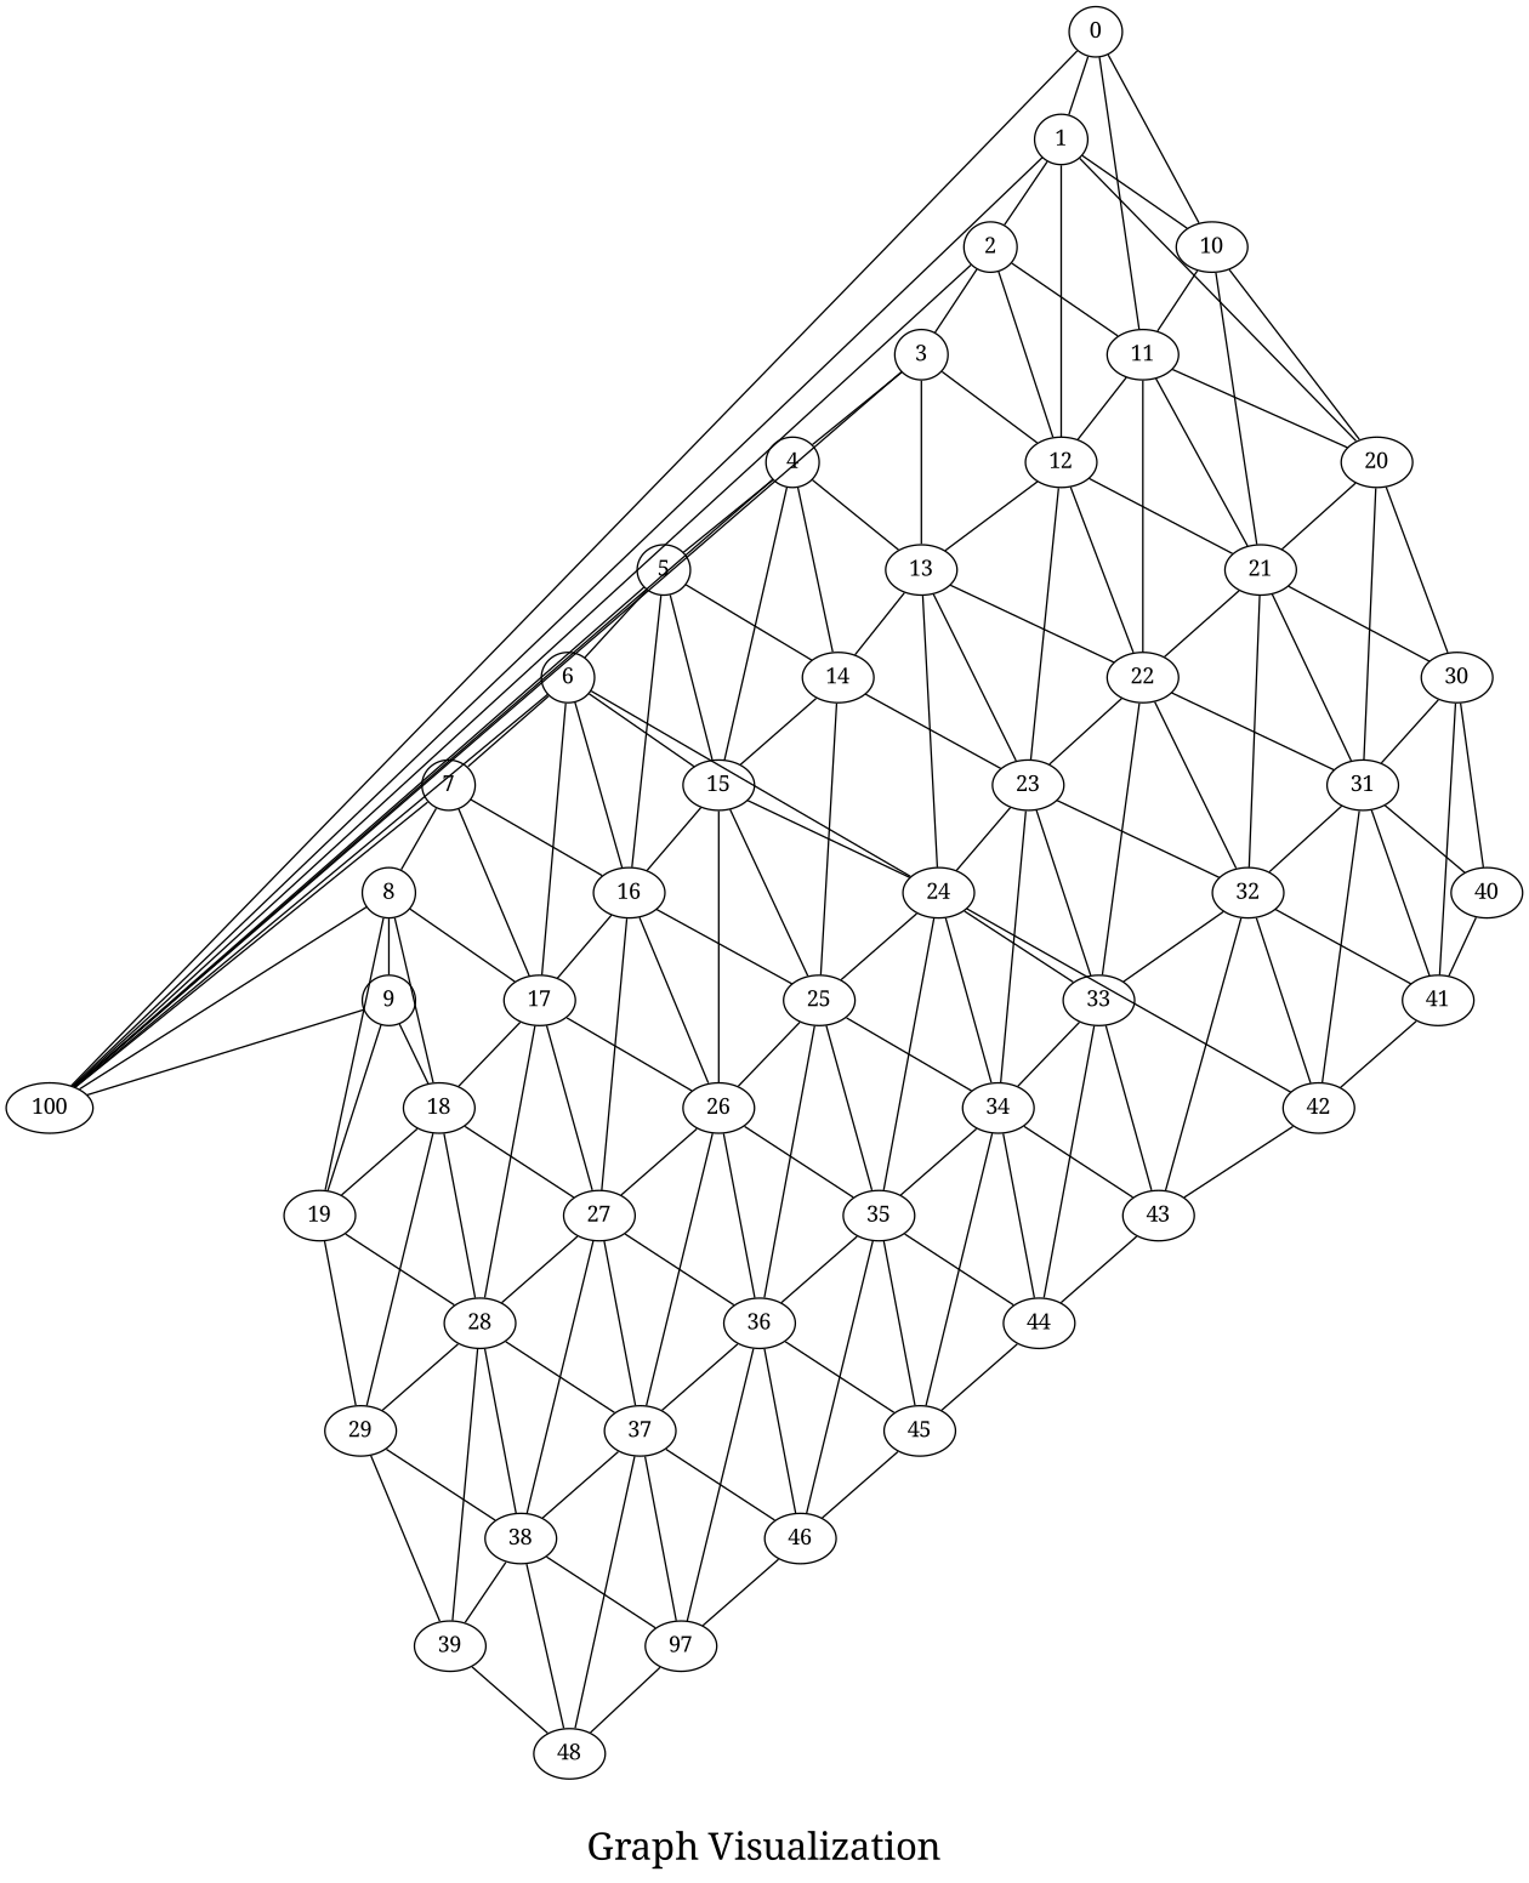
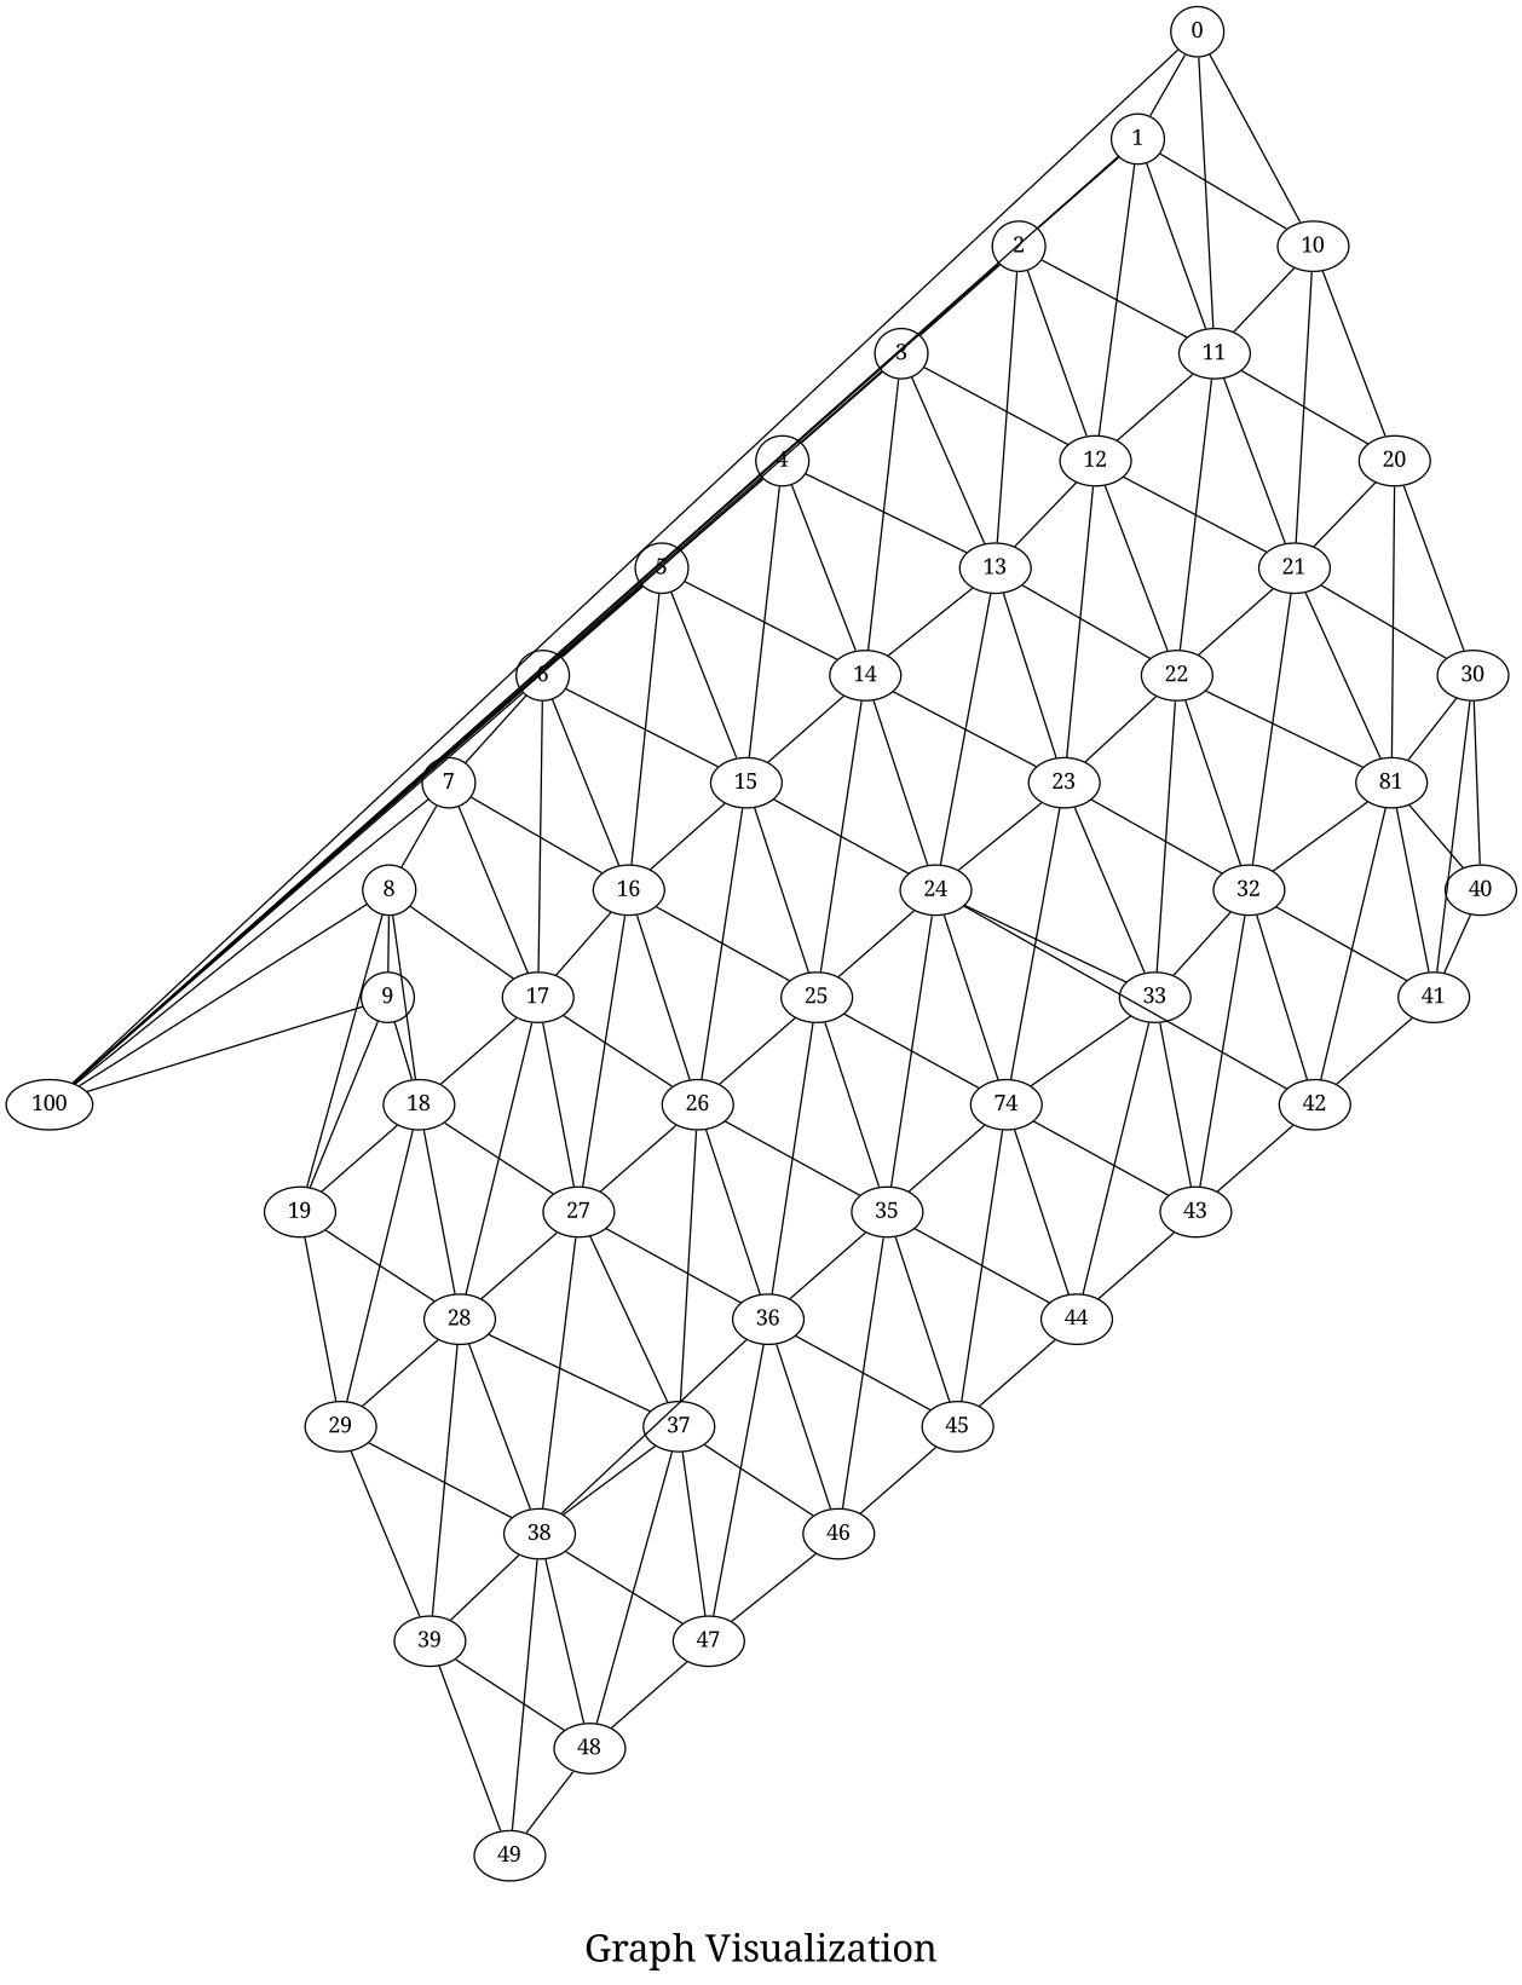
  graph {
    fontname="Noto Serif"
    fontsize=24
    label="\nGraph Visualization\n"
    splines=false
    node [fontname="Noto Serif" shape=ellipse]
    edge [fontname="Noto Serif"]
    0 [height=0.3 width=0.3]
    1 [height=0.3 width=0.3]
    10 [height=0.3 width=0.3]
    11 [height=0.3 width=0.3]
    100 [height=0.3 width=0.3]
    2 [height=0.3 width=0.3]
    12 [height=0.3 width=0.3]
    20 [height=0.3 width=0.3]
    21 [height=0.3 width=0.3]
    22 [height=0.3 width=0.3]
    3 [height=0.3 width=0.3]
    13 [height=0.3 width=0.3]
    23 [height=0.3 width=0.3]
    4 [height=0.3 width=0.3]
    14 [height=0.3 width=0.3]
    24 [height=0.3 width=0.3]
    5 [height=0.3 width=0.3]
    15 [height=0.3 width=0.3]
    25 [height=0.3 width=0.3]
    6 [height=0.3 width=0.3]
    16 [height=0.3 width=0.3]
    26 [height=0.3 width=0.3]
    7 [height=0.3 width=0.3]
    17 [height=0.3 width=0.3]
    27 [height=0.3 width=0.3]
    8 [height=0.3 width=0.3]
    18 [height=0.3 width=0.3]
    28 [height=0.3 width=0.3]
    9 [height=0.3 width=0.3]
    19 [height=0.3 width=0.3]
    29 [height=0.3 width=0.3]
    30 [height=0.3 width=0.3]
-   31 [height=0.3 width=0.3]
+   31 [height=0.3 width=0.3 label=81]
    32 [height=0.3 width=0.3]
    33 [height=0.3 width=0.3]
-   34 [height=0.3 width=0.3]
+   34 [height=0.3 width=0.3 label=74]
    35 [height=0.3 width=0.3]
    42 [height=0.3 width=0.3]
    36 [height=0.3 width=0.3]
    37 [height=0.3 width=0.3]
    38 [height=0.3 width=0.3]
    39 [height=0.3 width=0.3]
    40 [height=0.3 width=0.3]
    41 [height=0.3 width=0.3]
    43 [height=0.3 width=0.3]
    44 [height=0.3 width=0.3]
    45 [height=0.3 width=0.3]
    46 [height=0.3 width=0.3]
-   47 [height=0.3 width=0.3 label=97]
+   47 [height=0.3 width=0.3]
    48 [height=0.3 width=0.3]
+   49 [height=0.3 width=0.3]
    0 -- 1
    0 -- 10
    0 -- 11
    0 -- 100
    1 -- 10
-   1 -- 20
+   1 -- 11
    1 -- 100
    1 -- 2
    1 -- 12
    10 -- 11
    10 -- 20
    10 -- 21
    11 -- 12
    11 -- 20
    11 -- 21
    11 -- 22
    2 -- 11
    2 -- 100
    2 -- 12
    2 -- 3
+   2 -- 13
    12 -- 21
    12 -- 22
    12 -- 13
    12 -- 23
    20 -- 21
    20 -- 30
    20 -- 31
    21 -- 22
    21 -- 30
    21 -- 31
    21 -- 32
    22 -- 23
    22 -- 31
    22 -- 32
    22 -- 33
    3 -- 100
    3 -- 12
    3 -- 13
    3 -- 4
+   3 -- 14
    13 -- 22
    13 -- 23
    13 -- 14
    13 -- 24
    23 -- 24
    23 -- 32
    23 -- 33
    23 -- 34
    4 -- 100
    4 -- 13
    4 -- 14
    4 -- 5
    4 -- 15
    14 -- 23
-   6 -- 24
+   14 -- 24
    14 -- 15
    14 -- 25
    24 -- 25
    24 -- 33
    24 -- 34
    24 -- 35
    24 -- 42
    5 -- 100
    5 -- 14
    5 -- 15
    5 -- 6
    5 -- 16
    15 -- 24
    15 -- 25
    15 -- 16
    15 -- 26
    25 -- 26
    25 -- 34
    25 -- 35
    25 -- 36
    6 -- 100
    6 -- 15
    6 -- 16
    6 -- 7
    6 -- 17
    16 -- 25
    16 -- 26
    16 -- 17
    16 -- 27
    26 -- 27
    26 -- 35
    26 -- 36
    26 -- 37
    7 -- 100
    7 -- 16
    7 -- 17
    7 -- 8
    17 -- 26
    17 -- 27
    17 -- 18
    17 -- 28
    27 -- 28
    27 -- 36
    27 -- 37
    27 -- 38
    8 -- 100
    8 -- 17
    8 -- 18
    8 -- 9
    8 -- 19
    18 -- 27
    18 -- 28
    18 -- 19
    18 -- 29
    28 -- 29
    28 -- 37
    28 -- 38
    28 -- 39
    9 -- 100
    9 -- 18
    9 -- 19
    19 -- 28
    19 -- 29
    29 -- 38
    29 -- 39
    30 -- 31
    30 -- 40
    30 -- 41
    31 -- 32
    31 -- 42
    31 -- 40
    31 -- 41
    32 -- 33
    32 -- 42
    32 -- 41
    32 -- 43
    33 -- 34
    33 -- 43
    33 -- 44
    34 -- 35
    34 -- 43
    34 -- 44
    34 -- 45
    35 -- 36
    35 -- 44
    35 -- 45
    35 -- 46
    42 -- 43
-   36 -- 37
+   36 -- 38
    36 -- 45
    36 -- 46
    36 -- 47
    37 -- 38
    37 -- 46
    37 -- 47
    37 -- 48
    38 -- 39
    38 -- 47
    38 -- 48
+   38 -- 49
    39 -- 48
+   39 -- 49
    40 -- 41
    41 -- 42
    43 -- 44
    44 -- 45
    45 -- 46
    46 -- 47
    47 -- 48
+   48 -- 49
  }
